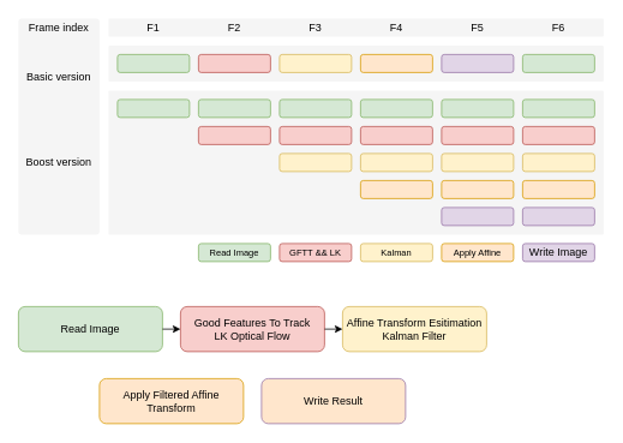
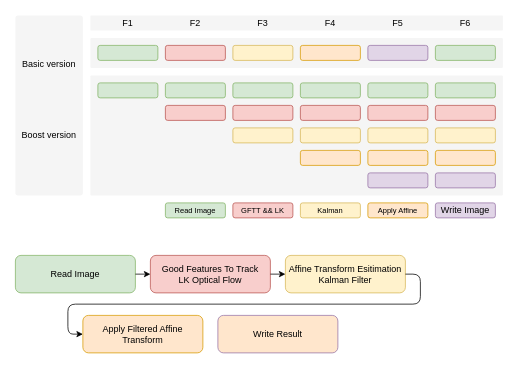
  <mxCell id="0" />
  <mxCell id="1" parent="0" />
  <mxCell id="2" value="" style="group" parent="1" vertex="1" connectable="0"><mxGeometry x="20" y="340" width="540" height="130" as="geometry" /></mxCell>
  <mxCell id="3" value="Read Image" style="rounded=1;whiteSpace=wrap;html=1;fillColor=#d5e8d4;strokeColor=#82b366;" parent="2" vertex="1"><mxGeometry width="160" height="50" as="geometry" /></mxCell>
  <mxCell id="4" value="Good Features To Track&lt;br&gt;LK Optical Flow" style="rounded=1;whiteSpace=wrap;html=1;fillColor=#f8cecc;strokeColor=#b85450;" parent="2" vertex="1"><mxGeometry x="180" width="160" height="50" as="geometry" /></mxCell>
  <mxCell id="5" style="edgeStyle=none;html=1;exitX=1;exitY=0.5;exitDx=0;exitDy=0;" parent="2" source="3" target="4" edge="1"><mxGeometry relative="1" as="geometry" /></mxCell>
  <mxCell id="6" value="Affine Transform Esitimation&lt;br&gt;Kalman Filter" style="rounded=1;whiteSpace=wrap;html=1;fillColor=#fff2cc;strokeColor=#d6b656;" parent="2" vertex="1"><mxGeometry x="360" width="160" height="50" as="geometry" /></mxCell>
  <mxCell id="7" style="edgeStyle=none;html=1;exitX=1;exitY=0.5;exitDx=0;exitDy=0;" parent="2" source="4" target="6" edge="1"><mxGeometry relative="1" as="geometry" /></mxCell>
  <mxCell id="8" value="Apply Filtered Affine Transform" style="rounded=1;whiteSpace=wrap;html=1;fillColor=#ffe6cc;strokeColor=#d79b00;" parent="2" vertex="1"><mxGeometry x="90" y="80" width="160" height="50" as="geometry" /></mxCell>
+ <mxCell id="9" style="edgeStyle=orthogonalEdgeStyle;html=1;entryX=0;entryY=0.5;entryDx=0;entryDy=0;exitX=1;exitY=0.5;exitDx=0;exitDy=0;" parent="2" source="6" target="8" edge="1"><mxGeometry relative="1" as="geometry"><mxPoint x="520" y="70" as="sourcePoint" /><Array as="points"><mxPoint x="540" y="25" /><mxPoint x="540" y="65" /><mxPoint x="70" y="65" /><mxPoint x="70" y="105" /></Array></mxGeometry></mxCell>
  <mxCell id="10" value="Write Result" style="rounded=1;whiteSpace=wrap;html=1;fillColor=#ffe6cc;strokeColor=#9673a6;" parent="2" vertex="1"><mxGeometry x="270" y="80" width="160" height="50" as="geometry" /></mxCell>
  <mxCell id="11" value="" style="group" parent="1" vertex="1" connectable="0"><mxGeometry x="20" y="20" width="650" height="270" as="geometry" /></mxCell>
  <mxCell id="12" value="" style="group" parent="11" vertex="1" connectable="0"><mxGeometry width="650" height="240" as="geometry" /></mxCell>
  <mxCell id="13" value="" style="rounded=1;whiteSpace=wrap;html=1;arcSize=4;fillColor=#f5f5f5;fontColor=#333333;strokeColor=none;" parent="12" vertex="1"><mxGeometry width="90" height="240" as="geometry" /></mxCell>
  <mxCell id="14" value="Basic version" style="text;html=1;strokeColor=none;fillColor=none;align=center;verticalAlign=middle;whiteSpace=wrap;rounded=0;" parent="12" vertex="1"><mxGeometry x="5" y="55" width="80" height="20" as="geometry" /></mxCell>
  <mxCell id="15" value="Boost version" style="text;html=1;strokeColor=none;fillColor=none;align=center;verticalAlign=middle;whiteSpace=wrap;rounded=0;" parent="12" vertex="1"><mxGeometry x="5" y="150" width="80" height="20" as="geometry" /></mxCell>
  <mxCell id="16" value="" style="group" parent="12" vertex="1" connectable="0"><mxGeometry x="100" y="30" width="550" height="40" as="geometry" /></mxCell>
  <mxCell id="17" value="" style="rounded=1;whiteSpace=wrap;html=1;arcSize=4;fillColor=#f5f5f5;fontColor=#333333;strokeColor=none;" parent="16" vertex="1"><mxGeometry width="550" height="40" as="geometry" /></mxCell>
  <mxCell id="18" value="" style="group" parent="16" vertex="1" connectable="0"><mxGeometry x="10" y="10" width="530" height="20" as="geometry" /></mxCell>
  <mxCell id="19" value="" style="rounded=1;whiteSpace=wrap;html=1;fillColor=#d5e8d4;strokeColor=#82b366;" parent="18" vertex="1"><mxGeometry width="80" height="20" as="geometry" /></mxCell>
  <mxCell id="20" value="" style="rounded=1;whiteSpace=wrap;html=1;fillColor=#f8cecc;strokeColor=#b85450;" parent="18" vertex="1"><mxGeometry x="90" width="80" height="20" as="geometry" /></mxCell>
  <mxCell id="21" value="" style="rounded=1;whiteSpace=wrap;html=1;fillColor=#fff2cc;strokeColor=#d6b656;" parent="18" vertex="1"><mxGeometry x="180" width="80" height="20" as="geometry" /></mxCell>
  <mxCell id="22" value="" style="rounded=1;whiteSpace=wrap;html=1;fillColor=#ffe6cc;strokeColor=#d79b00;" parent="18" vertex="1"><mxGeometry x="270" width="80" height="20" as="geometry" /></mxCell>
  <mxCell id="23" value="" style="rounded=1;whiteSpace=wrap;html=1;fillColor=#e1d5e7;strokeColor=#9673a6;" parent="18" vertex="1"><mxGeometry x="360" width="80" height="20" as="geometry" /></mxCell>
  <mxCell id="24" value="" style="rounded=1;whiteSpace=wrap;html=1;fillColor=#d5e8d4;strokeColor=#82b366;" parent="18" vertex="1"><mxGeometry x="450" width="80" height="20" as="geometry" /></mxCell>
  <mxCell id="25" value="" style="group" parent="12" vertex="1" connectable="0"><mxGeometry x="100" y="80" width="550" height="160" as="geometry" /></mxCell>
  <mxCell id="26" value="" style="rounded=1;whiteSpace=wrap;html=1;arcSize=1;fillColor=#f5f5f5;fontColor=#333333;strokeColor=none;" parent="25" vertex="1"><mxGeometry width="550" height="160" as="geometry" /></mxCell>
  <mxCell id="27" value="" style="rounded=1;whiteSpace=wrap;html=1;fillColor=#d5e8d4;strokeColor=#82b366;" parent="25" vertex="1"><mxGeometry x="10" y="10" width="80" height="20" as="geometry" /></mxCell>
  <mxCell id="28" value="" style="rounded=1;whiteSpace=wrap;html=1;fillColor=#d5e8d4;strokeColor=#82b366;" parent="25" vertex="1"><mxGeometry x="100" y="10" width="80" height="20" as="geometry" /></mxCell>
  <mxCell id="29" value="" style="rounded=1;whiteSpace=wrap;html=1;fillColor=#d5e8d4;strokeColor=#82b366;" parent="25" vertex="1"><mxGeometry x="190" y="10" width="80" height="20" as="geometry" /></mxCell>
  <mxCell id="30" value="" style="rounded=1;whiteSpace=wrap;html=1;fillColor=#f8cecc;strokeColor=#b85450;" parent="25" vertex="1"><mxGeometry x="100" y="40" width="80" height="20" as="geometry" /></mxCell>
  <mxCell id="31" value="" style="rounded=1;whiteSpace=wrap;html=1;fillColor=#f8cecc;strokeColor=#b85450;" parent="25" vertex="1"><mxGeometry x="190" y="40" width="80" height="20" as="geometry" /></mxCell>
  <mxCell id="32" value="" style="rounded=1;whiteSpace=wrap;html=1;fillColor=#f8cecc;strokeColor=#b85450;" parent="25" vertex="1"><mxGeometry x="280" y="40" width="80" height="20" as="geometry" /></mxCell>
  <mxCell id="33" value="" style="rounded=1;whiteSpace=wrap;html=1;fillColor=#fff2cc;strokeColor=#d6b656;" parent="25" vertex="1"><mxGeometry x="190" y="70" width="80" height="20" as="geometry" /></mxCell>
  <mxCell id="34" value="" style="rounded=1;whiteSpace=wrap;html=1;fillColor=#fff2cc;strokeColor=#d6b656;" parent="25" vertex="1"><mxGeometry x="280" y="70" width="80" height="20" as="geometry" /></mxCell>
  <mxCell id="35" value="" style="rounded=1;whiteSpace=wrap;html=1;fillColor=#fff2cc;strokeColor=#d6b656;" parent="25" vertex="1"><mxGeometry x="370" y="70" width="80" height="20" as="geometry" /></mxCell>
  <mxCell id="36" value="" style="rounded=1;whiteSpace=wrap;html=1;fillColor=#ffe6cc;strokeColor=#d79b00;" parent="25" vertex="1"><mxGeometry x="280" y="100" width="80" height="20" as="geometry" /></mxCell>
  <mxCell id="37" value="" style="rounded=1;whiteSpace=wrap;html=1;fillColor=#ffe6cc;strokeColor=#d79b00;" parent="25" vertex="1"><mxGeometry x="370" y="100" width="80" height="20" as="geometry" /></mxCell>
  <mxCell id="38" value="" style="rounded=1;whiteSpace=wrap;html=1;fillColor=#ffe6cc;strokeColor=#d79b00;" parent="25" vertex="1"><mxGeometry x="460" y="100" width="80" height="20" as="geometry" /></mxCell>
  <mxCell id="39" value="" style="rounded=1;whiteSpace=wrap;html=1;fillColor=#e1d5e7;strokeColor=#9673a6;" parent="25" vertex="1"><mxGeometry x="370" y="130" width="80" height="20" as="geometry" /></mxCell>
  <mxCell id="40" value="" style="rounded=1;whiteSpace=wrap;html=1;fillColor=#e1d5e7;strokeColor=#9673a6;" parent="25" vertex="1"><mxGeometry x="460" y="130" width="80" height="20" as="geometry" /></mxCell>
  <mxCell id="41" value="" style="rounded=1;whiteSpace=wrap;html=1;fillColor=#d5e8d4;strokeColor=#82b366;" parent="25" vertex="1"><mxGeometry x="280" y="10" width="80" height="20" as="geometry" /></mxCell>
  <mxCell id="42" value="" style="rounded=1;whiteSpace=wrap;html=1;fillColor=#d5e8d4;strokeColor=#82b366;" parent="25" vertex="1"><mxGeometry x="370" y="10" width="80" height="20" as="geometry" /></mxCell>
  <mxCell id="43" value="" style="rounded=1;whiteSpace=wrap;html=1;fillColor=#d5e8d4;strokeColor=#82b366;" parent="25" vertex="1"><mxGeometry x="460" y="10" width="80" height="20" as="geometry" /></mxCell>
  <mxCell id="44" value="" style="rounded=1;whiteSpace=wrap;html=1;fillColor=#f8cecc;strokeColor=#b85450;" parent="25" vertex="1"><mxGeometry x="370" y="40" width="80" height="20" as="geometry" /></mxCell>
  <mxCell id="45" value="" style="rounded=1;whiteSpace=wrap;html=1;fillColor=#f8cecc;strokeColor=#b85450;" parent="25" vertex="1"><mxGeometry x="460" y="40" width="80" height="20" as="geometry" /></mxCell>
  <mxCell id="46" value="" style="rounded=1;whiteSpace=wrap;html=1;fillColor=#fff2cc;strokeColor=#d6b656;" parent="25" vertex="1"><mxGeometry x="460" y="70" width="80" height="20" as="geometry" /></mxCell>
  <mxCell id="47" value="" style="rounded=1;whiteSpace=wrap;html=1;arcSize=4;fillColor=#f5f5f5;fontColor=#333333;strokeColor=none;" parent="12" vertex="1"><mxGeometry x="100" width="550" height="20" as="geometry" /></mxCell>
  <mxCell id="48" value="F1" style="text;html=1;strokeColor=none;fillColor=none;align=center;verticalAlign=middle;whiteSpace=wrap;rounded=0;" parent="12" vertex="1"><mxGeometry x="120" width="60" height="20" as="geometry" /></mxCell>
  <mxCell id="49" value="F2" style="text;html=1;strokeColor=none;fillColor=none;align=center;verticalAlign=middle;whiteSpace=wrap;rounded=0;" parent="12" vertex="1"><mxGeometry x="210" width="60" height="20" as="geometry" /></mxCell>
  <mxCell id="50" value="F3" style="text;html=1;strokeColor=none;fillColor=none;align=center;verticalAlign=middle;whiteSpace=wrap;rounded=0;" parent="12" vertex="1"><mxGeometry x="300" width="60" height="20" as="geometry" /></mxCell>
  <mxCell id="51" value="F4" style="text;html=1;strokeColor=none;fillColor=none;align=center;verticalAlign=middle;whiteSpace=wrap;rounded=0;" parent="12" vertex="1"><mxGeometry x="390" width="60" height="20" as="geometry" /></mxCell>
  <mxCell id="52" value="F5" style="text;html=1;strokeColor=none;fillColor=none;align=center;verticalAlign=middle;whiteSpace=wrap;rounded=0;" parent="12" vertex="1"><mxGeometry x="480" width="60" height="20" as="geometry" /></mxCell>
  <mxCell id="53" value="F6" style="text;html=1;strokeColor=none;fillColor=none;align=center;verticalAlign=middle;whiteSpace=wrap;rounded=0;" parent="12" vertex="1"><mxGeometry x="570" width="60" height="20" as="geometry" /></mxCell>
  <mxCell id="54" style="edgeStyle=orthogonalEdgeStyle;rounded=0;orthogonalLoop=1;jettySize=auto;html=1;exitX=0.5;exitY=1;exitDx=0;exitDy=0;" parent="12" source="47" target="47" edge="1"><mxGeometry relative="1" as="geometry" /></mxCell>
- <mxCell id="55" value="Frame index" style="text;html=1;strokeColor=none;fillColor=none;align=center;verticalAlign=middle;whiteSpace=wrap;rounded=0;" parent="12" vertex="1"><mxGeometry x="5" width="80" height="20" as="geometry" /></mxCell>
  <mxCell id="56" value="" style="rounded=1;whiteSpace=wrap;html=1;fillColor=#d5e8d4;strokeColor=#82b366;" parent="11" vertex="1"><mxGeometry x="200" y="250" width="80" height="20" as="geometry" /></mxCell>
  <mxCell id="57" value="&lt;font style=&quot;font-size: 10px;&quot;&gt;Read Image&lt;/font&gt;" style="text;html=1;strokeColor=none;fillColor=none;align=center;verticalAlign=middle;whiteSpace=wrap;rounded=0;" parent="11" vertex="1"><mxGeometry x="200" y="250" width="80" height="20" as="geometry" /></mxCell>
  <mxCell id="58" value="" style="rounded=1;whiteSpace=wrap;html=1;fillColor=#f8cecc;strokeColor=#b85450;" parent="11" vertex="1"><mxGeometry x="290" y="250" width="80" height="20" as="geometry" /></mxCell>
  <mxCell id="59" value="&lt;span style=&quot;font-size: 10px;&quot;&gt;GFTT &amp;amp;&amp;amp; LK&lt;/span&gt;" style="text;html=1;strokeColor=none;fillColor=none;align=center;verticalAlign=middle;whiteSpace=wrap;rounded=0;" parent="11" vertex="1"><mxGeometry x="290" y="250" width="80" height="20" as="geometry" /></mxCell>
  <mxCell id="60" value="" style="rounded=1;whiteSpace=wrap;html=1;fillColor=#fff2cc;strokeColor=#d6b656;" parent="11" vertex="1"><mxGeometry x="380" y="250" width="80" height="20" as="geometry" /></mxCell>
  <mxCell id="61" value="&lt;span style=&quot;font-size: 10px;&quot;&gt;Kalman&lt;/span&gt;" style="text;html=1;strokeColor=none;fillColor=none;align=center;verticalAlign=middle;whiteSpace=wrap;rounded=0;" parent="11" vertex="1"><mxGeometry x="380" y="250" width="80" height="20" as="geometry" /></mxCell>
  <mxCell id="62" value="" style="rounded=1;whiteSpace=wrap;html=1;fillColor=#ffe6cc;strokeColor=#d79b00;" parent="11" vertex="1"><mxGeometry x="470" y="250" width="80" height="20" as="geometry" /></mxCell>
  <mxCell id="63" value="&lt;span style=&quot;font-size: 10px;&quot;&gt;Apply Affine&lt;/span&gt;" style="text;html=1;strokeColor=none;fillColor=none;align=center;verticalAlign=middle;whiteSpace=wrap;rounded=0;" parent="11" vertex="1"><mxGeometry x="470" y="250" width="80" height="20" as="geometry" /></mxCell>
  <mxCell id="64" value="" style="rounded=1;whiteSpace=wrap;html=1;fillColor=#e1d5e7;strokeColor=#9673a6;" parent="11" vertex="1"><mxGeometry x="560" y="250" width="80" height="20" as="geometry" /></mxCell>
  <mxCell id="65" value="Write Image" style="text;html=1;strokeColor=none;fillColor=none;align=center;verticalAlign=middle;whiteSpace=wrap;rounded=0;" parent="11" vertex="1"><mxGeometry x="560" y="250" width="80" height="20" as="geometry" /></mxCell>
